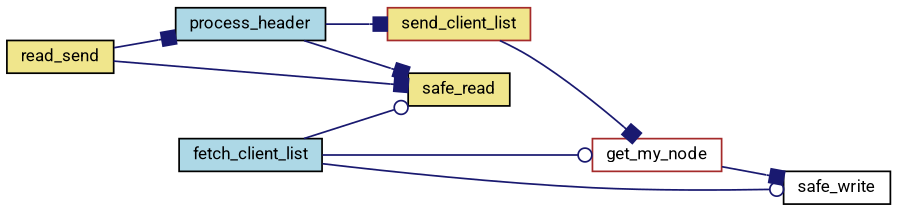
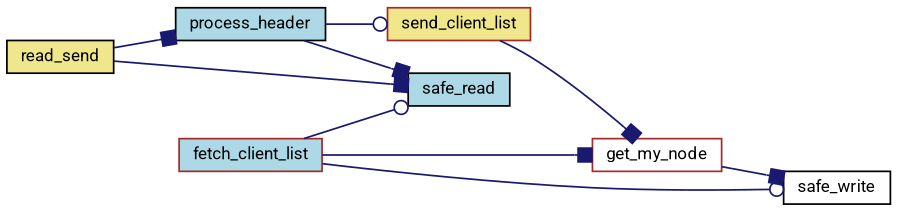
  digraph {
    fontname=Roboto
    rankdir=LR
    node [color=black fillcolor=lightblue fontname=Roboto fontsize=10 shape=record style=filled]
    edge [arrowhead=box color=midnightblue fontname=Roboto fontsize=10 labelfontname=Helvetica labelfontsize=10 style=solid]
    n1 [fillcolor=khaki fontcolor=black height=0.2 label=read_send width=0.4]
    n2 [height=0.2 label=process_header width=0.4]
-   n3 [fillcolor=khaki height=0.2 label=safe_read width=0.4]
+   n3 [height=0.2 label=safe_read width=0.4]
    n4 [color=brown fillcolor=khaki height=0.2 label=send_client_list width=0.4]
-   n5 [height=0.2 label=fetch_client_list width=0.4]
+   n5 [color=brown height=0.2 label=fetch_client_list width=0.4]
    n6 [color=brown fillcolor=white height=0.2 label=get_my_node width=0.4]
    n7 [fillcolor=white height=0.2 label=safe_write width=0.4]
    n1 -> n2
    n1 -> n3
    n2 -> n3
-   n2 -> n4
+   n2 -> n4 [arrowhead=odot]
    n4 -> n6
    n5 -> n3 [arrowhead=odot]
-   n5 -> n6 [arrowhead=odot]
+   n5 -> n6
    n5 -> n7 [arrowhead=odot]
    n6 -> n7
  }
